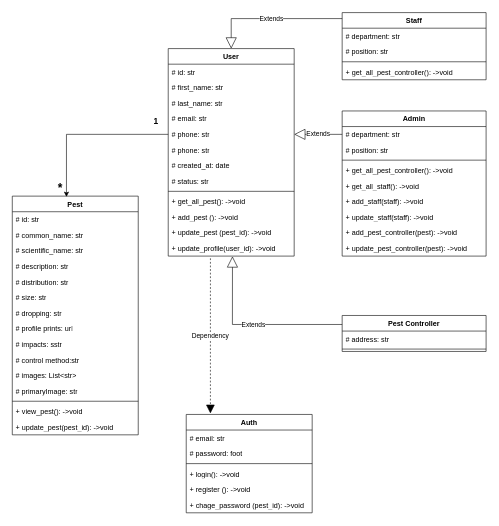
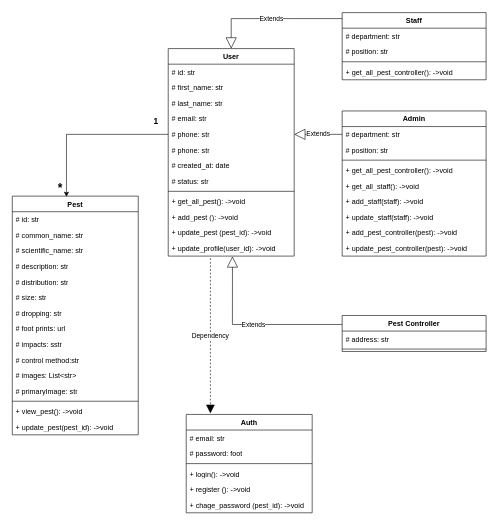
  <mxCell id="0" />
  <mxCell id="1" parent="0" />
  <mxCell id="2" value="User" style="swimlane;fontStyle=1;align=center;verticalAlign=top;childLayout=stackLayout;horizontal=1;startSize=26;horizontalStack=0;resizeParent=1;resizeParentMax=0;resizeLast=0;collapsible=1;marginBottom=0;whiteSpace=wrap;html=1;" vertex="1" parent="1"><mxGeometry x="280" y="80" width="210" height="346" as="geometry" /></mxCell>
  <mxCell id="3" value="# id: str&lt;div&gt;&lt;br&gt;&lt;/div&gt;" style="text;strokeColor=none;fillColor=none;align=left;verticalAlign=top;spacingLeft=4;spacingRight=4;overflow=hidden;rotatable=0;points=[[0,0.5],[1,0.5]];portConstraint=eastwest;whiteSpace=wrap;html=1;" vertex="1" parent="2"><mxGeometry y="26" width="210" height="26" as="geometry" /></mxCell>
  <mxCell id="4" value="# first_name: str&lt;div&gt;&lt;br/&gt;&lt;/div&gt;" style="text;strokeColor=none;fillColor=none;align=left;verticalAlign=top;spacingLeft=4;spacingRight=4;overflow=hidden;rotatable=0;points=[[0,0.5],[1,0.5]];portConstraint=eastwest;whiteSpace=wrap;html=1;" vertex="1" parent="2"><mxGeometry y="52" width="210" height="26" as="geometry" /></mxCell>
  <mxCell id="5" value="# last_name: str&lt;div&gt;&lt;br&gt;&lt;/div&gt;" style="text;strokeColor=none;fillColor=none;align=left;verticalAlign=top;spacingLeft=4;spacingRight=4;overflow=hidden;rotatable=0;points=[[0,0.5],[1,0.5]];portConstraint=eastwest;whiteSpace=wrap;html=1;" vertex="1" parent="2"><mxGeometry y="78" width="210" height="26" as="geometry" /></mxCell>
  <mxCell id="6" value="# email: str&lt;div&gt;&lt;br&gt;&lt;/div&gt;" style="text;strokeColor=none;fillColor=none;align=left;verticalAlign=top;spacingLeft=4;spacingRight=4;overflow=hidden;rotatable=0;points=[[0,0.5],[1,0.5]];portConstraint=eastwest;whiteSpace=wrap;html=1;" vertex="1" parent="2"><mxGeometry y="104" width="210" height="26" as="geometry" /></mxCell>
  <mxCell id="7" value="# phone: str&lt;div&gt;&lt;br&gt;&lt;/div&gt;" style="text;strokeColor=none;fillColor=none;align=left;verticalAlign=top;spacingLeft=4;spacingRight=4;overflow=hidden;rotatable=0;points=[[0,0.5],[1,0.5]];portConstraint=eastwest;whiteSpace=wrap;html=1;" vertex="1" parent="2"><mxGeometry y="130" width="210" height="26" as="geometry" /></mxCell>
  <mxCell id="8" value="# phone: str&lt;div&gt;&lt;br&gt;&lt;/div&gt;" style="text;strokeColor=none;fillColor=none;align=left;verticalAlign=top;spacingLeft=4;spacingRight=4;overflow=hidden;rotatable=0;points=[[0,0.5],[1,0.5]];portConstraint=eastwest;whiteSpace=wrap;html=1;" vertex="1" parent="2"><mxGeometry y="156" width="210" height="26" as="geometry" /></mxCell>
  <mxCell id="9" value="# created_at: date&lt;div&gt;&lt;br&gt;&lt;/div&gt;" style="text;strokeColor=none;fillColor=none;align=left;verticalAlign=top;spacingLeft=4;spacingRight=4;overflow=hidden;rotatable=0;points=[[0,0.5],[1,0.5]];portConstraint=eastwest;whiteSpace=wrap;html=1;" vertex="1" parent="2"><mxGeometry y="182" width="210" height="26" as="geometry" /></mxCell>
  <mxCell id="10" value="# status: str&lt;div&gt;&lt;br&gt;&lt;/div&gt;" style="text;strokeColor=none;fillColor=none;align=left;verticalAlign=top;spacingLeft=4;spacingRight=4;overflow=hidden;rotatable=0;points=[[0,0.5],[1,0.5]];portConstraint=eastwest;whiteSpace=wrap;html=1;" vertex="1" parent="2"><mxGeometry y="208" width="210" height="26" as="geometry" /></mxCell>
  <mxCell id="11" value="" style="line;strokeWidth=1;fillColor=none;align=left;verticalAlign=middle;spacingTop=-1;spacingLeft=3;spacingRight=3;rotatable=0;labelPosition=right;points=[];portConstraint=eastwest;strokeColor=inherit;" vertex="1" parent="2"><mxGeometry y="234" width="210" height="8" as="geometry" /></mxCell>
  <mxCell id="12" value="+ get_all_pest(): -&amp;gt;void" style="text;strokeColor=none;fillColor=none;align=left;verticalAlign=top;spacingLeft=4;spacingRight=4;overflow=hidden;rotatable=0;points=[[0,0.5],[1,0.5]];portConstraint=eastwest;whiteSpace=wrap;html=1;" vertex="1" parent="2"><mxGeometry y="242" width="210" height="26" as="geometry" /></mxCell>
  <mxCell id="13" value="+ add_pest (): -&amp;gt;void" style="text;strokeColor=none;fillColor=none;align=left;verticalAlign=top;spacingLeft=4;spacingRight=4;overflow=hidden;rotatable=0;points=[[0,0.5],[1,0.5]];portConstraint=eastwest;whiteSpace=wrap;html=1;" vertex="1" parent="2"><mxGeometry y="268" width="210" height="26" as="geometry" /></mxCell>
  <mxCell id="14" value="+ update_pest (pest_id): -&amp;gt;void" style="text;strokeColor=none;fillColor=none;align=left;verticalAlign=top;spacingLeft=4;spacingRight=4;overflow=hidden;rotatable=0;points=[[0,0.5],[1,0.5]];portConstraint=eastwest;whiteSpace=wrap;html=1;" vertex="1" parent="2"><mxGeometry y="294" width="210" height="26" as="geometry" /></mxCell>
  <mxCell id="15" value="+ update_profile(user_id): -&amp;gt;void" style="text;strokeColor=none;fillColor=none;align=left;verticalAlign=top;spacingLeft=4;spacingRight=4;overflow=hidden;rotatable=0;points=[[0,0.5],[1,0.5]];portConstraint=eastwest;whiteSpace=wrap;html=1;" vertex="1" parent="2"><mxGeometry y="320" width="210" height="26" as="geometry" /></mxCell>
  <mxCell id="16" value="Staff" style="swimlane;fontStyle=1;align=center;verticalAlign=top;childLayout=stackLayout;horizontal=1;startSize=26;horizontalStack=0;resizeParent=1;resizeParentMax=0;resizeLast=0;collapsible=1;marginBottom=0;whiteSpace=wrap;html=1;" vertex="1" parent="1"><mxGeometry x="570" y="20" width="240" height="112" as="geometry" /></mxCell>
  <mxCell id="17" value="# department: str" style="text;strokeColor=none;fillColor=none;align=left;verticalAlign=top;spacingLeft=4;spacingRight=4;overflow=hidden;rotatable=0;points=[[0,0.5],[1,0.5]];portConstraint=eastwest;whiteSpace=wrap;html=1;" vertex="1" parent="16"><mxGeometry y="26" width="240" height="26" as="geometry" /></mxCell>
  <mxCell id="18" value="# position: str" style="text;strokeColor=none;fillColor=none;align=left;verticalAlign=top;spacingLeft=4;spacingRight=4;overflow=hidden;rotatable=0;points=[[0,0.5],[1,0.5]];portConstraint=eastwest;whiteSpace=wrap;html=1;" vertex="1" parent="16"><mxGeometry y="52" width="240" height="26" as="geometry" /></mxCell>
  <mxCell id="19" value="" style="line;strokeWidth=1;fillColor=none;align=left;verticalAlign=middle;spacingTop=-1;spacingLeft=3;spacingRight=3;rotatable=0;labelPosition=right;points=[];portConstraint=eastwest;strokeColor=inherit;" vertex="1" parent="16"><mxGeometry y="78" width="240" height="8" as="geometry" /></mxCell>
  <mxCell id="20" value="+ get_all_pest_controller(): -&amp;gt;void" style="text;strokeColor=none;fillColor=none;align=left;verticalAlign=top;spacingLeft=4;spacingRight=4;overflow=hidden;rotatable=0;points=[[0,0.5],[1,0.5]];portConstraint=eastwest;whiteSpace=wrap;html=1;" vertex="1" parent="16"><mxGeometry y="86" width="240" height="26" as="geometry" /></mxCell>
  <mxCell id="21" value="Admin" style="swimlane;fontStyle=1;align=center;verticalAlign=top;childLayout=stackLayout;horizontal=1;startSize=26;horizontalStack=0;resizeParent=1;resizeParentMax=0;resizeLast=0;collapsible=1;marginBottom=0;whiteSpace=wrap;html=1;" vertex="1" parent="1"><mxGeometry x="570" y="184" width="240" height="242" as="geometry" /></mxCell>
  <mxCell id="22" value="# department: str" style="text;strokeColor=none;fillColor=none;align=left;verticalAlign=top;spacingLeft=4;spacingRight=4;overflow=hidden;rotatable=0;points=[[0,0.5],[1,0.5]];portConstraint=eastwest;whiteSpace=wrap;html=1;" vertex="1" parent="21"><mxGeometry y="26" width="240" height="26" as="geometry" /></mxCell>
  <mxCell id="23" value="# position: str" style="text;strokeColor=none;fillColor=none;align=left;verticalAlign=top;spacingLeft=4;spacingRight=4;overflow=hidden;rotatable=0;points=[[0,0.5],[1,0.5]];portConstraint=eastwest;whiteSpace=wrap;html=1;" vertex="1" parent="21"><mxGeometry y="52" width="240" height="26" as="geometry" /></mxCell>
  <mxCell id="24" value="" style="line;strokeWidth=1;fillColor=none;align=left;verticalAlign=middle;spacingTop=-1;spacingLeft=3;spacingRight=3;rotatable=0;labelPosition=right;points=[];portConstraint=eastwest;strokeColor=inherit;" vertex="1" parent="21"><mxGeometry y="78" width="240" height="8" as="geometry" /></mxCell>
  <mxCell id="25" value="+ get_all_pest_controller(): -&amp;gt;void" style="text;strokeColor=none;fillColor=none;align=left;verticalAlign=top;spacingLeft=4;spacingRight=4;overflow=hidden;rotatable=0;points=[[0,0.5],[1,0.5]];portConstraint=eastwest;whiteSpace=wrap;html=1;" vertex="1" parent="21"><mxGeometry y="86" width="240" height="26" as="geometry" /></mxCell>
  <mxCell id="26" value="+ get_all_staff(): -&amp;gt;void" style="text;strokeColor=none;fillColor=none;align=left;verticalAlign=top;spacingLeft=4;spacingRight=4;overflow=hidden;rotatable=0;points=[[0,0.5],[1,0.5]];portConstraint=eastwest;whiteSpace=wrap;html=1;" vertex="1" parent="21"><mxGeometry y="112" width="240" height="26" as="geometry" /></mxCell>
  <mxCell id="27" value="+ add_staff(staff): -&amp;gt;void" style="text;strokeColor=none;fillColor=none;align=left;verticalAlign=top;spacingLeft=4;spacingRight=4;overflow=hidden;rotatable=0;points=[[0,0.5],[1,0.5]];portConstraint=eastwest;whiteSpace=wrap;html=1;" vertex="1" parent="21"><mxGeometry y="138" width="240" height="26" as="geometry" /></mxCell>
  <mxCell id="28" value="+ update_staff(staff): -&amp;gt;void" style="text;strokeColor=none;fillColor=none;align=left;verticalAlign=top;spacingLeft=4;spacingRight=4;overflow=hidden;rotatable=0;points=[[0,0.5],[1,0.5]];portConstraint=eastwest;whiteSpace=wrap;html=1;" vertex="1" parent="21"><mxGeometry y="164" width="240" height="26" as="geometry" /></mxCell>
  <mxCell id="29" value="+ add_pest_controller(pest): -&amp;gt;void" style="text;strokeColor=none;fillColor=none;align=left;verticalAlign=top;spacingLeft=4;spacingRight=4;overflow=hidden;rotatable=0;points=[[0,0.5],[1,0.5]];portConstraint=eastwest;whiteSpace=wrap;html=1;" vertex="1" parent="21"><mxGeometry y="190" width="240" height="26" as="geometry" /></mxCell>
  <mxCell id="30" value="+ update_pest_controller(pest): -&amp;gt;void" style="text;strokeColor=none;fillColor=none;align=left;verticalAlign=top;spacingLeft=4;spacingRight=4;overflow=hidden;rotatable=0;points=[[0,0.5],[1,0.5]];portConstraint=eastwest;whiteSpace=wrap;html=1;" vertex="1" parent="21"><mxGeometry y="216" width="240" height="26" as="geometry" /></mxCell>
  <mxCell id="31" value="Pest Controller" style="swimlane;fontStyle=1;align=center;verticalAlign=top;childLayout=stackLayout;horizontal=1;startSize=26;horizontalStack=0;resizeParent=1;resizeParentMax=0;resizeLast=0;collapsible=1;marginBottom=0;whiteSpace=wrap;html=1;" vertex="1" parent="1"><mxGeometry x="570" y="525" width="240" height="60" as="geometry" /></mxCell>
  <mxCell id="32" value="# address: str" style="text;strokeColor=none;fillColor=none;align=left;verticalAlign=top;spacingLeft=4;spacingRight=4;overflow=hidden;rotatable=0;points=[[0,0.5],[1,0.5]];portConstraint=eastwest;whiteSpace=wrap;html=1;" vertex="1" parent="31"><mxGeometry y="26" width="240" height="26" as="geometry" /></mxCell>
  <mxCell id="33" value="" style="line;strokeWidth=1;fillColor=none;align=left;verticalAlign=middle;spacingTop=-1;spacingLeft=3;spacingRight=3;rotatable=0;labelPosition=right;points=[];portConstraint=eastwest;strokeColor=inherit;" vertex="1" parent="31"><mxGeometry y="52" width="240" height="8" as="geometry" /></mxCell>
  <mxCell id="34" value="Extends" style="endArrow=block;endSize=16;endFill=0;html=1;rounded=0;exitX=0;exitY=0.089;exitDx=0;exitDy=0;entryX=0.5;entryY=0;entryDx=0;entryDy=0;exitPerimeter=0;" edge="1" parent="1" source="16" target="2"><mxGeometry width="160" relative="1" as="geometry"><mxPoint x="660" y="220" as="sourcePoint" /><mxPoint x="820" y="220" as="targetPoint" /><Array as="points"><mxPoint x="385" y="30" /></Array></mxGeometry></mxCell>
  <mxCell id="35" value="Extends" style="endArrow=block;endSize=16;endFill=0;html=1;rounded=0;entryX=1;entryY=0.5;entryDx=0;entryDy=0;exitX=0;exitY=0.5;exitDx=0;exitDy=0;" edge="1" parent="1" source="22"><mxGeometry width="160" relative="1" as="geometry"><mxPoint x="570" y="190" as="sourcePoint" /><mxPoint x="490" y="223" as="targetPoint" /></mxGeometry></mxCell>
  <mxCell id="36" value="Extends" style="endArrow=block;endSize=16;endFill=0;html=1;rounded=0;exitX=0;exitY=0.25;exitDx=0;exitDy=0;entryX=0.51;entryY=1.016;entryDx=0;entryDy=0;entryPerimeter=0;" edge="1" parent="1" source="31" target="15"><mxGeometry width="160" relative="1" as="geometry"><mxPoint x="660" y="220" as="sourcePoint" /><mxPoint x="340" y="470" as="targetPoint" /><Array as="points"><mxPoint x="387" y="540" /></Array></mxGeometry></mxCell>
  <mxCell id="37" value="Pest" style="swimlane;fontStyle=1;align=center;verticalAlign=top;childLayout=stackLayout;horizontal=1;startSize=26;horizontalStack=0;resizeParent=1;resizeParentMax=0;resizeLast=0;collapsible=1;marginBottom=0;whiteSpace=wrap;html=1;" vertex="1" parent="1"><mxGeometry x="20" y="326" width="210" height="398" as="geometry" /></mxCell>
  <mxCell id="38" value="# id: str&lt;div&gt;&lt;br&gt;&lt;/div&gt;" style="text;strokeColor=none;fillColor=none;align=left;verticalAlign=top;spacingLeft=4;spacingRight=4;overflow=hidden;rotatable=0;points=[[0,0.5],[1,0.5]];portConstraint=eastwest;whiteSpace=wrap;html=1;" vertex="1" parent="37"><mxGeometry y="26" width="210" height="26" as="geometry" /></mxCell>
  <mxCell id="39" value="# common_name: str&lt;div&gt;&lt;br&gt;&lt;/div&gt;" style="text;strokeColor=none;fillColor=none;align=left;verticalAlign=top;spacingLeft=4;spacingRight=4;overflow=hidden;rotatable=0;points=[[0,0.5],[1,0.5]];portConstraint=eastwest;whiteSpace=wrap;html=1;" vertex="1" parent="37"><mxGeometry y="52" width="210" height="26" as="geometry" /></mxCell>
  <mxCell id="40" value="# scientific_name: str&lt;div&gt;&lt;br&gt;&lt;/div&gt;" style="text;strokeColor=none;fillColor=none;align=left;verticalAlign=top;spacingLeft=4;spacingRight=4;overflow=hidden;rotatable=0;points=[[0,0.5],[1,0.5]];portConstraint=eastwest;whiteSpace=wrap;html=1;" vertex="1" parent="37"><mxGeometry y="78" width="210" height="26" as="geometry" /></mxCell>
  <mxCell id="41" value="# description: str&lt;div&gt;&lt;br&gt;&lt;/div&gt;" style="text;strokeColor=none;fillColor=none;align=left;verticalAlign=top;spacingLeft=4;spacingRight=4;overflow=hidden;rotatable=0;points=[[0,0.5],[1,0.5]];portConstraint=eastwest;whiteSpace=wrap;html=1;" vertex="1" parent="37"><mxGeometry y="104" width="210" height="26" as="geometry" /></mxCell>
  <mxCell id="42" value="# distribution: str&lt;div&gt;&lt;br&gt;&lt;/div&gt;" style="text;strokeColor=none;fillColor=none;align=left;verticalAlign=top;spacingLeft=4;spacingRight=4;overflow=hidden;rotatable=0;points=[[0,0.5],[1,0.5]];portConstraint=eastwest;whiteSpace=wrap;html=1;" vertex="1" parent="37"><mxGeometry y="130" width="210" height="26" as="geometry" /></mxCell>
  <mxCell id="43" value="# size: str&lt;div&gt;&lt;br&gt;&lt;/div&gt;" style="text;strokeColor=none;fillColor=none;align=left;verticalAlign=top;spacingLeft=4;spacingRight=4;overflow=hidden;rotatable=0;points=[[0,0.5],[1,0.5]];portConstraint=eastwest;whiteSpace=wrap;html=1;" vertex="1" parent="37"><mxGeometry y="156" width="210" height="26" as="geometry" /></mxCell>
  <mxCell id="44" value="# dropping: str&lt;div&gt;&lt;br&gt;&lt;/div&gt;" style="text;strokeColor=none;fillColor=none;align=left;verticalAlign=top;spacingLeft=4;spacingRight=4;overflow=hidden;rotatable=0;points=[[0,0.5],[1,0.5]];portConstraint=eastwest;whiteSpace=wrap;html=1;" vertex="1" parent="37"><mxGeometry y="182" width="210" height="26" as="geometry" /></mxCell>
- <mxCell id="45" value="# profile prints: url&lt;div&gt;&lt;br&gt;&lt;/div&gt;" style="text;strokeColor=none;fillColor=none;align=left;verticalAlign=top;spacingLeft=4;spacingRight=4;overflow=hidden;rotatable=0;points=[[0,0.5],[1,0.5]];portConstraint=eastwest;whiteSpace=wrap;html=1;" vertex="1" parent="37"><mxGeometry y="208" width="210" height="26" as="geometry" /></mxCell>
+ <mxCell id="45" value="# foot prints: url&lt;div&gt;&lt;br&gt;&lt;/div&gt;" style="text;strokeColor=none;fillColor=none;align=left;verticalAlign=top;spacingLeft=4;spacingRight=4;overflow=hidden;rotatable=0;points=[[0,0.5],[1,0.5]];portConstraint=eastwest;whiteSpace=wrap;html=1;" vertex="1" parent="37"><mxGeometry y="208" width="210" height="26" as="geometry" /></mxCell>
  <mxCell id="46" value="# impacts: sstr&lt;div&gt;&lt;br&gt;&lt;/div&gt;" style="text;strokeColor=none;fillColor=none;align=left;verticalAlign=top;spacingLeft=4;spacingRight=4;overflow=hidden;rotatable=0;points=[[0,0.5],[1,0.5]];portConstraint=eastwest;whiteSpace=wrap;html=1;" vertex="1" parent="37"><mxGeometry y="234" width="210" height="26" as="geometry" /></mxCell>
  <mxCell id="47" value="# control method:str&lt;div&gt;&lt;br&gt;&lt;/div&gt;" style="text;strokeColor=none;fillColor=none;align=left;verticalAlign=top;spacingLeft=4;spacingRight=4;overflow=hidden;rotatable=0;points=[[0,0.5],[1,0.5]];portConstraint=eastwest;whiteSpace=wrap;html=1;" vertex="1" parent="37"><mxGeometry y="260" width="210" height="26" as="geometry" /></mxCell>
  <mxCell id="48" value="# images: List&amp;lt;str&amp;gt;" style="text;strokeColor=none;fillColor=none;align=left;verticalAlign=top;spacingLeft=4;spacingRight=4;overflow=hidden;rotatable=0;points=[[0,0.5],[1,0.5]];portConstraint=eastwest;whiteSpace=wrap;html=1;" vertex="1" parent="37"><mxGeometry y="286" width="210" height="26" as="geometry" /></mxCell>
  <mxCell id="49" value="# primaryImage: str" style="text;strokeColor=none;fillColor=none;align=left;verticalAlign=top;spacingLeft=4;spacingRight=4;overflow=hidden;rotatable=0;points=[[0,0.5],[1,0.5]];portConstraint=eastwest;whiteSpace=wrap;html=1;" vertex="1" parent="37"><mxGeometry y="312" width="210" height="26" as="geometry" /></mxCell>
  <mxCell id="50" value="" style="line;strokeWidth=1;fillColor=none;align=left;verticalAlign=middle;spacingTop=-1;spacingLeft=3;spacingRight=3;rotatable=0;labelPosition=right;points=[];portConstraint=eastwest;strokeColor=inherit;" vertex="1" parent="37"><mxGeometry y="338" width="210" height="8" as="geometry" /></mxCell>
  <mxCell id="51" value="+ view_pest(): -&amp;gt;void" style="text;strokeColor=none;fillColor=none;align=left;verticalAlign=top;spacingLeft=4;spacingRight=4;overflow=hidden;rotatable=0;points=[[0,0.5],[1,0.5]];portConstraint=eastwest;whiteSpace=wrap;html=1;" vertex="1" parent="37"><mxGeometry y="346" width="210" height="26" as="geometry" /></mxCell>
  <mxCell id="52" value="+ update_pest(pest_id): -&amp;gt;void" style="text;strokeColor=none;fillColor=none;align=left;verticalAlign=top;spacingLeft=4;spacingRight=4;overflow=hidden;rotatable=0;points=[[0,0.5],[1,0.5]];portConstraint=eastwest;whiteSpace=wrap;html=1;" vertex="1" parent="37"><mxGeometry y="372" width="210" height="26" as="geometry" /></mxCell>
  <mxCell id="53" value="&lt;font style=&quot;font-size: 20px;&quot;&gt;&lt;b&gt;*&lt;/b&gt;&lt;/font&gt;" style="text;html=1;align=center;verticalAlign=middle;whiteSpace=wrap;rounded=0;" vertex="1" parent="1"><mxGeometry x="70" y="296" width="60" height="30" as="geometry" /></mxCell>
  <mxCell id="54" value="&lt;font style=&quot;font-size: 20px;&quot;&gt;&lt;b style=&quot;font-size: 14px;&quot;&gt;1&lt;/b&gt;&lt;/font&gt;" style="text;html=1;align=center;verticalAlign=middle;whiteSpace=wrap;rounded=0;" vertex="1" parent="1"><mxGeometry x="230" y="184" width="60" height="30" as="geometry" /></mxCell>
  <mxCell id="55" value="Auth" style="swimlane;fontStyle=1;align=center;verticalAlign=top;childLayout=stackLayout;horizontal=1;startSize=26;horizontalStack=0;resizeParent=1;resizeParentMax=0;resizeLast=0;collapsible=1;marginBottom=0;whiteSpace=wrap;html=1;" vertex="1" parent="1"><mxGeometry x="310" y="690" width="210" height="164" as="geometry" /></mxCell>
  <mxCell id="56" value="# email: str&lt;div&gt;&lt;br&gt;&lt;/div&gt;" style="text;strokeColor=none;fillColor=none;align=left;verticalAlign=top;spacingLeft=4;spacingRight=4;overflow=hidden;rotatable=0;points=[[0,0.5],[1,0.5]];portConstraint=eastwest;whiteSpace=wrap;html=1;" vertex="1" parent="55"><mxGeometry y="26" width="210" height="26" as="geometry" /></mxCell>
  <mxCell id="57" value="# password: foot" style="text;strokeColor=none;fillColor=none;align=left;verticalAlign=top;spacingLeft=4;spacingRight=4;overflow=hidden;rotatable=0;points=[[0,0.5],[1,0.5]];portConstraint=eastwest;whiteSpace=wrap;html=1;" vertex="1" parent="55"><mxGeometry y="52" width="210" height="26" as="geometry" /></mxCell>
  <mxCell id="58" value="" style="line;strokeWidth=1;fillColor=none;align=left;verticalAlign=middle;spacingTop=-1;spacingLeft=3;spacingRight=3;rotatable=0;labelPosition=right;points=[];portConstraint=eastwest;strokeColor=inherit;" vertex="1" parent="55"><mxGeometry y="78" width="210" height="8" as="geometry" /></mxCell>
  <mxCell id="59" value="+ login(): -&amp;gt;void" style="text;strokeColor=none;fillColor=none;align=left;verticalAlign=top;spacingLeft=4;spacingRight=4;overflow=hidden;rotatable=0;points=[[0,0.5],[1,0.5]];portConstraint=eastwest;whiteSpace=wrap;html=1;" vertex="1" parent="55"><mxGeometry y="86" width="210" height="26" as="geometry" /></mxCell>
  <mxCell id="60" value="+ register (): -&amp;gt;void" style="text;strokeColor=none;fillColor=none;align=left;verticalAlign=top;spacingLeft=4;spacingRight=4;overflow=hidden;rotatable=0;points=[[0,0.5],[1,0.5]];portConstraint=eastwest;whiteSpace=wrap;html=1;" vertex="1" parent="55"><mxGeometry y="112" width="210" height="26" as="geometry" /></mxCell>
  <mxCell id="61" value="+ chage_password (pest_id): -&amp;gt;void" style="text;strokeColor=none;fillColor=none;align=left;verticalAlign=top;spacingLeft=4;spacingRight=4;overflow=hidden;rotatable=0;points=[[0,0.5],[1,0.5]];portConstraint=eastwest;whiteSpace=wrap;html=1;" vertex="1" parent="55"><mxGeometry y="138" width="210" height="26" as="geometry" /></mxCell>
  <mxCell id="62" style="edgeStyle=orthogonalEdgeStyle;rounded=0;orthogonalLoop=1;jettySize=auto;html=1;exitX=0;exitY=0.5;exitDx=0;exitDy=0;entryX=0.43;entryY=0.003;entryDx=0;entryDy=0;entryPerimeter=0;" edge="1" parent="1" source="7" target="37"><mxGeometry relative="1" as="geometry" /></mxCell>
  <mxCell id="63" value="Dependency" style="endArrow=block;endSize=12;dashed=1;html=1;rounded=0;exitX=0.335;exitY=1.141;exitDx=0;exitDy=0;exitPerimeter=0;entryX=0.192;entryY=-0.01;entryDx=0;entryDy=0;entryPerimeter=0;" edge="1" parent="1" source="15" target="55"><mxGeometry width="160" relative="1" as="geometry"><mxPoint x="150" y="490" as="sourcePoint" /><mxPoint x="310" y="490" as="targetPoint" /></mxGeometry></mxCell>
